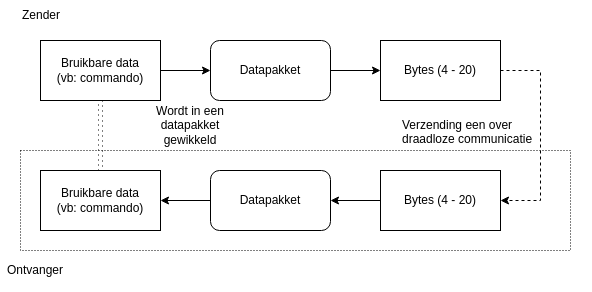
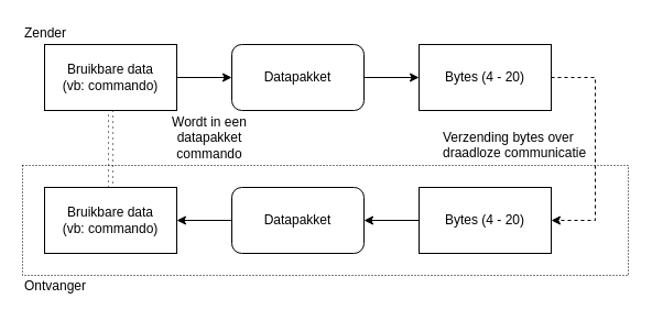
  <mxCell id="0" />
  <mxCell id="1" parent="0" />
  <mxCell id="2" style="edgeStyle=orthogonalEdgeStyle;rounded=0;orthogonalLoop=1;jettySize=auto;html=1;exitX=1;exitY=0.5;exitDx=0;exitDy=0;" edge="1" parent="1" source="4" target="6"><mxGeometry relative="1" as="geometry" /></mxCell>
  <mxCell id="3" style="edgeStyle=orthogonalEdgeStyle;shape=link;rounded=0;orthogonalLoop=1;jettySize=auto;html=1;exitX=0.5;exitY=1;exitDx=0;exitDy=0;dashed=1;dashPattern=1 4;" edge="1" parent="1" source="4" target="15"><mxGeometry relative="1" as="geometry" /></mxCell>
  <mxCell id="4" value="Bruikbare data&lt;br&gt;(vb: commando)&lt;br&gt;" style="rounded=0;whiteSpace=wrap;html=1;" vertex="1" parent="1"><mxGeometry x="40" y="40" width="120" height="60" as="geometry" /></mxCell>
  <mxCell id="5" style="edgeStyle=orthogonalEdgeStyle;rounded=0;orthogonalLoop=1;jettySize=auto;html=1;exitX=1;exitY=0.5;exitDx=0;exitDy=0;" edge="1" parent="1" source="6" target="8"><mxGeometry relative="1" as="geometry" /></mxCell>
  <mxCell id="6" value="Datapakket" style="rounded=1;whiteSpace=wrap;html=1;" vertex="1" parent="1"><mxGeometry x="210" y="40" width="120" height="60" as="geometry" /></mxCell>
  <mxCell id="7" style="edgeStyle=orthogonalEdgeStyle;rounded=0;orthogonalLoop=1;jettySize=auto;html=1;exitX=1;exitY=0.5;exitDx=0;exitDy=0;entryX=1;entryY=0.5;entryDx=0;entryDy=0;dashed=1;" edge="1" parent="1" source="8" target="12"><mxGeometry relative="1" as="geometry"><Array as="points"><mxPoint x="540" y="70" /><mxPoint x="540" y="200" /></Array></mxGeometry></mxCell>
  <mxCell id="8" value="Bytes (4 - 20)" style="rounded=0;whiteSpace=wrap;html=1;" vertex="1" parent="1"><mxGeometry x="380" y="40" width="120" height="60" as="geometry" /></mxCell>
- <mxCell id="9" value="Wordt in een datapakket gewikkeld" style="text;html=1;strokeColor=none;fillColor=none;align=center;verticalAlign=middle;whiteSpace=wrap;rounded=0;" vertex="1" parent="1"><mxGeometry x="140" y="115" width="100" height="20" as="geometry" /></mxCell>
- <mxCell id="10" value="Verzending een over &lt;br&gt;draadloze communicatie&lt;br&gt;&lt;br&gt;" style="text;html=1;resizable=0;points=[];autosize=1;align=left;verticalAlign=top;spacingTop=-4;" vertex="1" parent="1"><mxGeometry x="400" y="115" width="150" height="40" as="geometry" /></mxCell>
+ <mxCell id="9" value="Wordt in een datapakket commando" style="text;html=1;strokeColor=none;fillColor=none;align=center;verticalAlign=middle;whiteSpace=wrap;rounded=0;" vertex="1" parent="1"><mxGeometry x="140" y="115" width="100" height="20" as="geometry" /></mxCell>
+ <mxCell id="10" value="Verzending bytes over &lt;br&gt;draadloze communicatie&lt;br&gt;&lt;br&gt;" style="text;html=1;resizable=0;points=[];autosize=1;align=left;verticalAlign=top;spacingTop=-4;" vertex="1" parent="1"><mxGeometry x="400" y="115" width="150" height="40" as="geometry" /></mxCell>
  <mxCell id="11" style="edgeStyle=orthogonalEdgeStyle;rounded=0;orthogonalLoop=1;jettySize=auto;html=1;exitX=0;exitY=0.5;exitDx=0;exitDy=0;entryX=1;entryY=0.5;entryDx=0;entryDy=0;" edge="1" parent="1" source="12" target="14"><mxGeometry relative="1" as="geometry" /></mxCell>
  <mxCell id="12" value="Bytes (4 - 20)" style="rounded=0;whiteSpace=wrap;html=1;" vertex="1" parent="1"><mxGeometry x="380" y="170" width="120" height="60" as="geometry" /></mxCell>
  <mxCell id="13" style="edgeStyle=orthogonalEdgeStyle;rounded=0;orthogonalLoop=1;jettySize=auto;html=1;exitX=0;exitY=0.5;exitDx=0;exitDy=0;entryX=1;entryY=0.5;entryDx=0;entryDy=0;" edge="1" parent="1" source="14" target="15"><mxGeometry relative="1" as="geometry" /></mxCell>
  <mxCell id="14" value="Datapakket" style="rounded=1;whiteSpace=wrap;html=1;" vertex="1" parent="1"><mxGeometry x="210" y="170" width="120" height="60" as="geometry" /></mxCell>
  <mxCell id="15" value="Bruikbare data&lt;br&gt;(vb: commando)&lt;br&gt;" style="rounded=0;whiteSpace=wrap;html=1;" vertex="1" parent="1"><mxGeometry x="40" y="170" width="120" height="60" as="geometry" /></mxCell>
  <mxCell id="16" value="" style="rounded=0;whiteSpace=wrap;html=1;fillColor=none;dashed=1;dashPattern=1 2;" vertex="1" parent="1"><mxGeometry x="20" y="150" width="550" height="100" as="geometry" /></mxCell>
- <mxCell id="17" value="Ontvanger" style="text;html=1;resizable=0;points=[];autosize=1;align=left;verticalAlign=top;spacingTop=-4;" vertex="1" parent="1"><mxGeometry x="5" y="260" width="70" height="20" as="geometry" /></mxCell>
- <mxCell id="18" value="Zender" style="text;html=1;resizable=0;points=[];autosize=1;align=left;verticalAlign=top;spacingTop=-4;" vertex="1" parent="1"><mxGeometry x="20" y="5" width="50" height="20" as="geometry" /></mxCell>
+ <mxCell id="17" value="Ontvanger" style="text;html=1;resizable=0;points=[];autosize=1;align=left;verticalAlign=top;spacingTop=-4;" vertex="1" parent="1"><mxGeometry x="20" y="250" width="70" height="20" as="geometry" /></mxCell>
+ <mxCell id="18" value="Zender" style="text;html=1;resizable=0;points=[];autosize=1;align=left;verticalAlign=top;spacingTop=-4;" vertex="1" parent="1"><mxGeometry x="20" y="20" width="50" height="20" as="geometry" /></mxCell>
